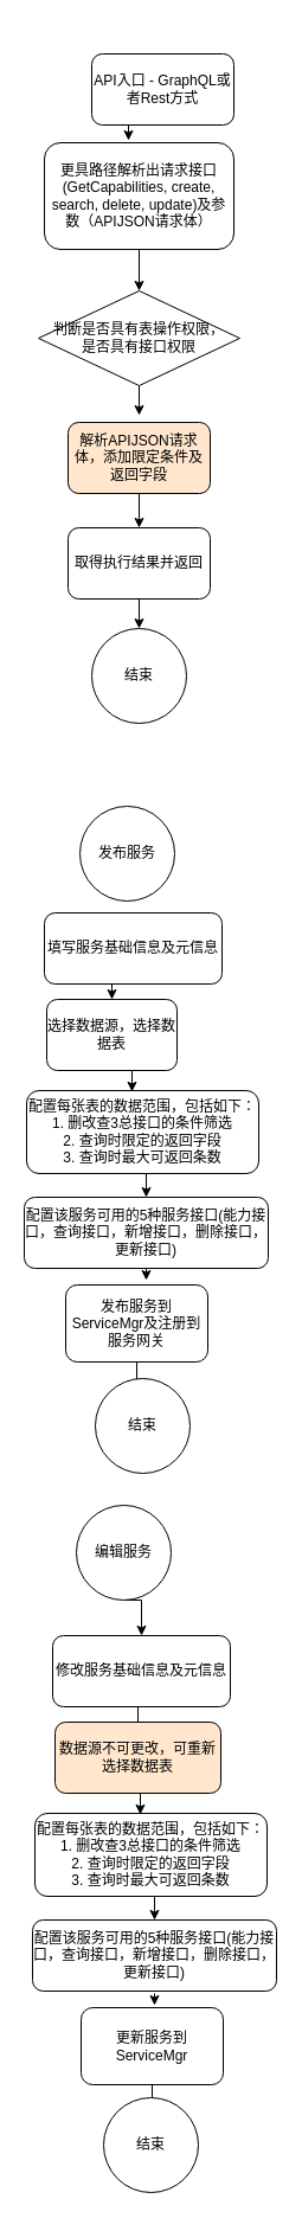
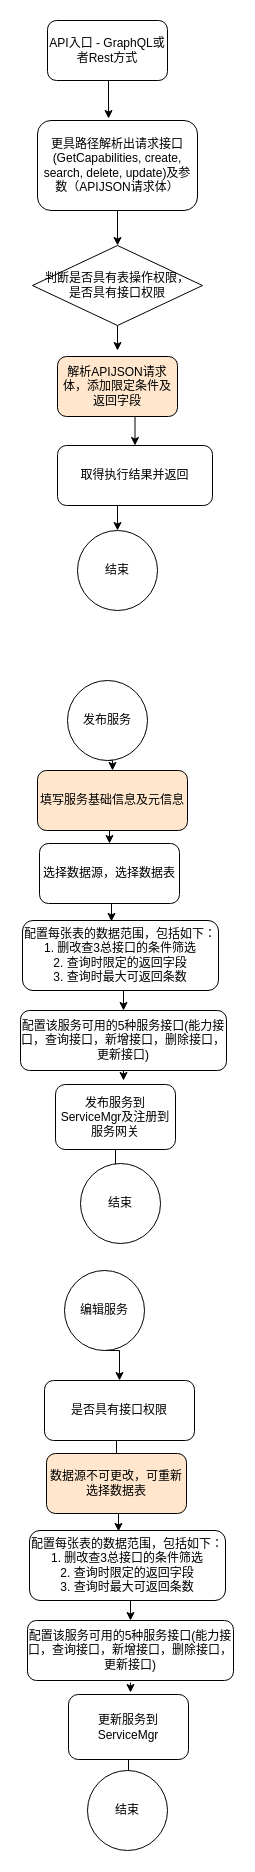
  <mxCell id="0" />
  <mxCell id="1" parent="0" />
  <mxCell id="2" style="edgeStyle=orthogonalEdgeStyle;rounded=0;orthogonalLoop=1;jettySize=auto;html=1;exitX=0.5;exitY=1;exitDx=0;exitDy=0;entryX=0.444;entryY=-0.022;entryDx=0;entryDy=0;entryPerimeter=0;" edge="1" parent="1" source="3" target="5"><mxGeometry relative="1" as="geometry" /></mxCell>
- <mxCell id="3" value="API入口 - GraphQL或者Rest方式" style="rounded=1;whiteSpace=wrap;html=1;" vertex="1" parent="1"><mxGeometry x="77" y="45" width="120" height="60" as="geometry" /></mxCell>
+ <mxCell id="3" value="API入口 - GraphQL或者Rest方式" style="rounded=1;whiteSpace=wrap;html=1;" vertex="1" parent="1"><mxGeometry x="47" y="20" width="120" height="60" as="geometry" /></mxCell>
  <mxCell id="4" style="edgeStyle=orthogonalEdgeStyle;rounded=0;orthogonalLoop=1;jettySize=auto;html=1;exitX=0.5;exitY=1;exitDx=0;exitDy=0;entryX=0.5;entryY=0;entryDx=0;entryDy=0;" edge="1" parent="1" source="5" target="7"><mxGeometry relative="1" as="geometry" /></mxCell>
  <mxCell id="5" value="更具路径解析出请求接口(GetCapabilities, create, search, delete, update)及参数（APIJSON请求体）" style="rounded=1;whiteSpace=wrap;html=1;" vertex="1" parent="1"><mxGeometry x="37" y="120" width="160" height="90" as="geometry" /></mxCell>
  <mxCell id="6" style="edgeStyle=orthogonalEdgeStyle;rounded=0;orthogonalLoop=1;jettySize=auto;html=1;exitX=0.5;exitY=1;exitDx=0;exitDy=0;" edge="1" parent="1" source="7"><mxGeometry relative="1" as="geometry"><mxPoint x="117" y="350" as="targetPoint" /></mxGeometry></mxCell>
  <mxCell id="7" value="&lt;span&gt;判断&lt;/span&gt;是否具有表操作权限，&lt;span&gt;&lt;br&gt;是否具有接口权限&lt;/span&gt;" style="rhombus;whiteSpace=wrap;html=1;" vertex="1" parent="1"><mxGeometry x="32" y="245" width="170" height="80" as="geometry" /></mxCell>
  <mxCell id="8" style="edgeStyle=orthogonalEdgeStyle;rounded=0;orthogonalLoop=1;jettySize=auto;html=1;exitX=0.5;exitY=1;exitDx=0;exitDy=0;entryX=0.5;entryY=0;entryDx=0;entryDy=0;" edge="1" parent="1" source="9" target="11"><mxGeometry relative="1" as="geometry" /></mxCell>
  <mxCell id="9" value="解析APIJSON请求体，添加限定条件及返回字段" style="rounded=1;whiteSpace=wrap;html=1;fillColor=#ffe6cc;" vertex="1" parent="1"><mxGeometry x="57" y="356" width="120" height="60" as="geometry" /></mxCell>
  <mxCell id="10" style="edgeStyle=orthogonalEdgeStyle;rounded=0;orthogonalLoop=1;jettySize=auto;html=1;exitX=0.5;exitY=1;exitDx=0;exitDy=0;entryX=0.5;entryY=0;entryDx=0;entryDy=0;" edge="1" parent="1" source="11" target="12"><mxGeometry relative="1" as="geometry" /></mxCell>
- <mxCell id="11" value="取得执行结果并返回" style="rounded=1;whiteSpace=wrap;html=1;" vertex="1" parent="1"><mxGeometry x="57" y="445" width="120" height="60" as="geometry" /></mxCell>
+ <mxCell id="11" value="取得执行结果并返回" style="rounded=1;whiteSpace=wrap;html=1;" vertex="1" parent="1"><mxGeometry x="57" y="445" width="155" height="60" as="geometry" /></mxCell>
  <mxCell id="12" value="结束" style="ellipse;whiteSpace=wrap;html=1;aspect=fixed;" vertex="1" parent="1"><mxGeometry x="77" y="530" width="80" height="80" as="geometry" /></mxCell>
+ <mxCell id="13" style="edgeStyle=orthogonalEdgeStyle;rounded=0;orthogonalLoop=1;jettySize=auto;html=1;exitX=0.5;exitY=1;exitDx=0;exitDy=0;entryX=0.5;entryY=0;entryDx=0;entryDy=0;shadow=0;" edge="1" parent="1" source="14" target="24"><mxGeometry relative="1" as="geometry" /></mxCell>
  <mxCell id="14" value="发布服务" style="ellipse;whiteSpace=wrap;html=1;aspect=fixed;shadow=0;" vertex="1" parent="1"><mxGeometry x="67" y="680" width="80" height="80" as="geometry" /></mxCell>
  <mxCell id="15" style="edgeStyle=orthogonalEdgeStyle;rounded=0;orthogonalLoop=1;jettySize=auto;html=1;exitX=0.5;exitY=1;exitDx=0;exitDy=0;entryX=0.454;entryY=0.014;entryDx=0;entryDy=0;entryPerimeter=0;shadow=0;" edge="1" parent="1" source="16" target="18"><mxGeometry relative="1" as="geometry" /></mxCell>
- <mxCell id="16" value="选择数据源，选择数据表" style="rounded=1;whiteSpace=wrap;html=1;shadow=0;" vertex="1" parent="1"><mxGeometry x="39" y="843" width="110" height="60" as="geometry" /></mxCell>
+ <mxCell id="16" value="选择数据源，选择数据表" style="rounded=1;whiteSpace=wrap;html=1;shadow=0;" vertex="1" parent="1"><mxGeometry x="39" y="843" width="140" height="60" as="geometry" /></mxCell>
  <mxCell id="17" style="edgeStyle=orthogonalEdgeStyle;rounded=0;orthogonalLoop=1;jettySize=auto;html=1;exitX=0.5;exitY=1;exitDx=0;exitDy=0;entryX=0.5;entryY=0;entryDx=0;entryDy=0;shadow=0;" edge="1" parent="1" source="18" target="20"><mxGeometry relative="1" as="geometry" /></mxCell>
  <mxCell id="18" value="配置每张表的数据范围，包括如下：&lt;br&gt;1. 删改查3总接口的条件筛选&lt;br&gt;2. 查询时限定的返回字段&lt;br&gt;3. 查询时最大可返回条数" style="rounded=1;whiteSpace=wrap;html=1;shadow=0;" vertex="1" parent="1"><mxGeometry x="22" y="920" width="196" height="70" as="geometry" /></mxCell>
  <mxCell id="19" style="edgeStyle=orthogonalEdgeStyle;rounded=0;orthogonalLoop=1;jettySize=auto;html=1;exitX=0.5;exitY=1;exitDx=0;exitDy=0;shadow=0;" edge="1" parent="1" source="20"><mxGeometry relative="1" as="geometry"><mxPoint x="123" y="1080" as="targetPoint" /></mxGeometry></mxCell>
  <mxCell id="20" value="配置该服务可用的5种服务接口(能力接口，查询接口，新增接口，删除接口，更新接口)" style="rounded=1;whiteSpace=wrap;html=1;shadow=0;" vertex="1" parent="1"><mxGeometry x="20" y="1010" width="206" height="60" as="geometry" /></mxCell>
  <mxCell id="21" style="edgeStyle=orthogonalEdgeStyle;rounded=0;orthogonalLoop=1;jettySize=auto;html=1;entryX=0.5;entryY=0;entryDx=0;entryDy=0;shadow=0;" edge="1" parent="1" source="22" target="25"><mxGeometry relative="1" as="geometry" /></mxCell>
  <mxCell id="22" value="发布服务到ServiceMgr及注册到服务网关" style="rounded=1;whiteSpace=wrap;html=1;shadow=0;" vertex="1" parent="1"><mxGeometry x="55" y="1084" width="120" height="65" as="geometry" /></mxCell>
  <mxCell id="23" style="edgeStyle=orthogonalEdgeStyle;rounded=0;orthogonalLoop=1;jettySize=auto;html=1;exitX=0.5;exitY=1;exitDx=0;exitDy=0;entryX=0.5;entryY=0;entryDx=0;entryDy=0;shadow=0;" edge="1" parent="1" source="24" target="16"><mxGeometry relative="1" as="geometry" /></mxCell>
- <mxCell id="24" value="填写服务基础信息及元信息" style="rounded=1;whiteSpace=wrap;html=1;shadow=0;" vertex="1" parent="1"><mxGeometry x="37" y="770" width="150" height="60" as="geometry" /></mxCell>
+ <mxCell id="24" value="填写服务基础信息及元信息" style="rounded=1;whiteSpace=wrap;html=1;shadow=0;fillColor=#ffe6cc;" vertex="1" parent="1"><mxGeometry x="37" y="770" width="150" height="60" as="geometry" /></mxCell>
  <mxCell id="25" value="结束" style="ellipse;whiteSpace=wrap;html=1;aspect=fixed;shadow=0;" vertex="1" parent="1"><mxGeometry x="80" y="1163" width="80" height="80" as="geometry" /></mxCell>
  <mxCell id="26" style="edgeStyle=orthogonalEdgeStyle;rounded=0;orthogonalLoop=1;jettySize=auto;html=1;exitX=0.5;exitY=1;exitDx=0;exitDy=0;entryX=0.5;entryY=0;entryDx=0;entryDy=0;shadow=0;" edge="1" parent="1" source="27" target="37"><mxGeometry relative="1" as="geometry" /></mxCell>
  <mxCell id="27" value="编辑服务" style="ellipse;whiteSpace=wrap;html=1;aspect=fixed;shadow=0;" vertex="1" parent="1"><mxGeometry x="64" y="1270" width="80" height="80" as="geometry" /></mxCell>
  <mxCell id="28" style="edgeStyle=orthogonalEdgeStyle;rounded=0;orthogonalLoop=1;jettySize=auto;html=1;exitX=0.5;exitY=1;exitDx=0;exitDy=0;entryX=0.454;entryY=0.014;entryDx=0;entryDy=0;entryPerimeter=0;shadow=0;" edge="1" parent="1" source="29" target="31"><mxGeometry relative="1" as="geometry" /></mxCell>
  <mxCell id="29" value="数据源不可更改，可重新选择数据表" style="rounded=1;whiteSpace=wrap;html=1;shadow=0;fillColor=#ffe6cc;" vertex="1" parent="1"><mxGeometry x="46" y="1453" width="140" height="60" as="geometry" /></mxCell>
  <mxCell id="30" style="edgeStyle=orthogonalEdgeStyle;rounded=0;orthogonalLoop=1;jettySize=auto;html=1;exitX=0.5;exitY=1;exitDx=0;exitDy=0;entryX=0.5;entryY=0;entryDx=0;entryDy=0;shadow=0;" edge="1" parent="1" source="31" target="33"><mxGeometry relative="1" as="geometry" /></mxCell>
  <mxCell id="31" value="配置每张表的数据范围，包括如下：&lt;br&gt;1. 删改查3总接口的条件筛选&lt;br&gt;2. 查询时限定的返回字段&lt;br&gt;3. 查询时最大可返回条数" style="rounded=1;whiteSpace=wrap;html=1;shadow=0;" vertex="1" parent="1"><mxGeometry x="29" y="1530" width="196" height="70" as="geometry" /></mxCell>
  <mxCell id="32" style="edgeStyle=orthogonalEdgeStyle;rounded=0;orthogonalLoop=1;jettySize=auto;html=1;exitX=0.5;exitY=1;exitDx=0;exitDy=0;shadow=0;" edge="1" parent="1"><mxGeometry relative="1" as="geometry"><mxPoint x="130" y="1692" as="targetPoint" /><mxPoint x="130" y="1682" as="sourcePoint" /></mxGeometry></mxCell>
  <mxCell id="33" value="配置该服务可用的5种服务接口(能力接口，查询接口，新增接口，删除接口，更新接口)" style="rounded=1;whiteSpace=wrap;html=1;shadow=0;" vertex="1" parent="1"><mxGeometry x="27" y="1620" width="206" height="60" as="geometry" /></mxCell>
  <mxCell id="34" style="edgeStyle=orthogonalEdgeStyle;rounded=0;orthogonalLoop=1;jettySize=auto;html=1;entryX=0.5;entryY=0;entryDx=0;entryDy=0;shadow=0;" edge="1" parent="1" source="35" target="38"><mxGeometry relative="1" as="geometry" /></mxCell>
  <mxCell id="35" value="更新服务到ServiceMgr" style="rounded=1;whiteSpace=wrap;html=1;shadow=0;" vertex="1" parent="1"><mxGeometry x="68" y="1694" width="120" height="65" as="geometry" /></mxCell>
  <mxCell id="36" style="edgeStyle=orthogonalEdgeStyle;rounded=0;orthogonalLoop=1;jettySize=auto;html=1;exitX=0.5;exitY=1;exitDx=0;exitDy=0;entryX=0.5;entryY=0;entryDx=0;entryDy=0;shadow=0;endArrow=none;" edge="1" parent="1" source="37" target="29"><mxGeometry relative="1" as="geometry" /></mxCell>
- <mxCell id="37" value="修改服务基础信息及元信息" style="rounded=1;whiteSpace=wrap;html=1;shadow=0;" vertex="1" parent="1"><mxGeometry x="44" y="1380" width="150" height="60" as="geometry" /></mxCell>
+ <mxCell id="37" value="是否具有接口权限" style="rounded=1;whiteSpace=wrap;html=1;shadow=0;" vertex="1" parent="1"><mxGeometry x="44" y="1380" width="150" height="60" as="geometry" /></mxCell>
  <mxCell id="38" value="结束" style="ellipse;whiteSpace=wrap;html=1;aspect=fixed;shadow=0;" vertex="1" parent="1"><mxGeometry x="87" y="1770" width="80" height="80" as="geometry" /></mxCell>
